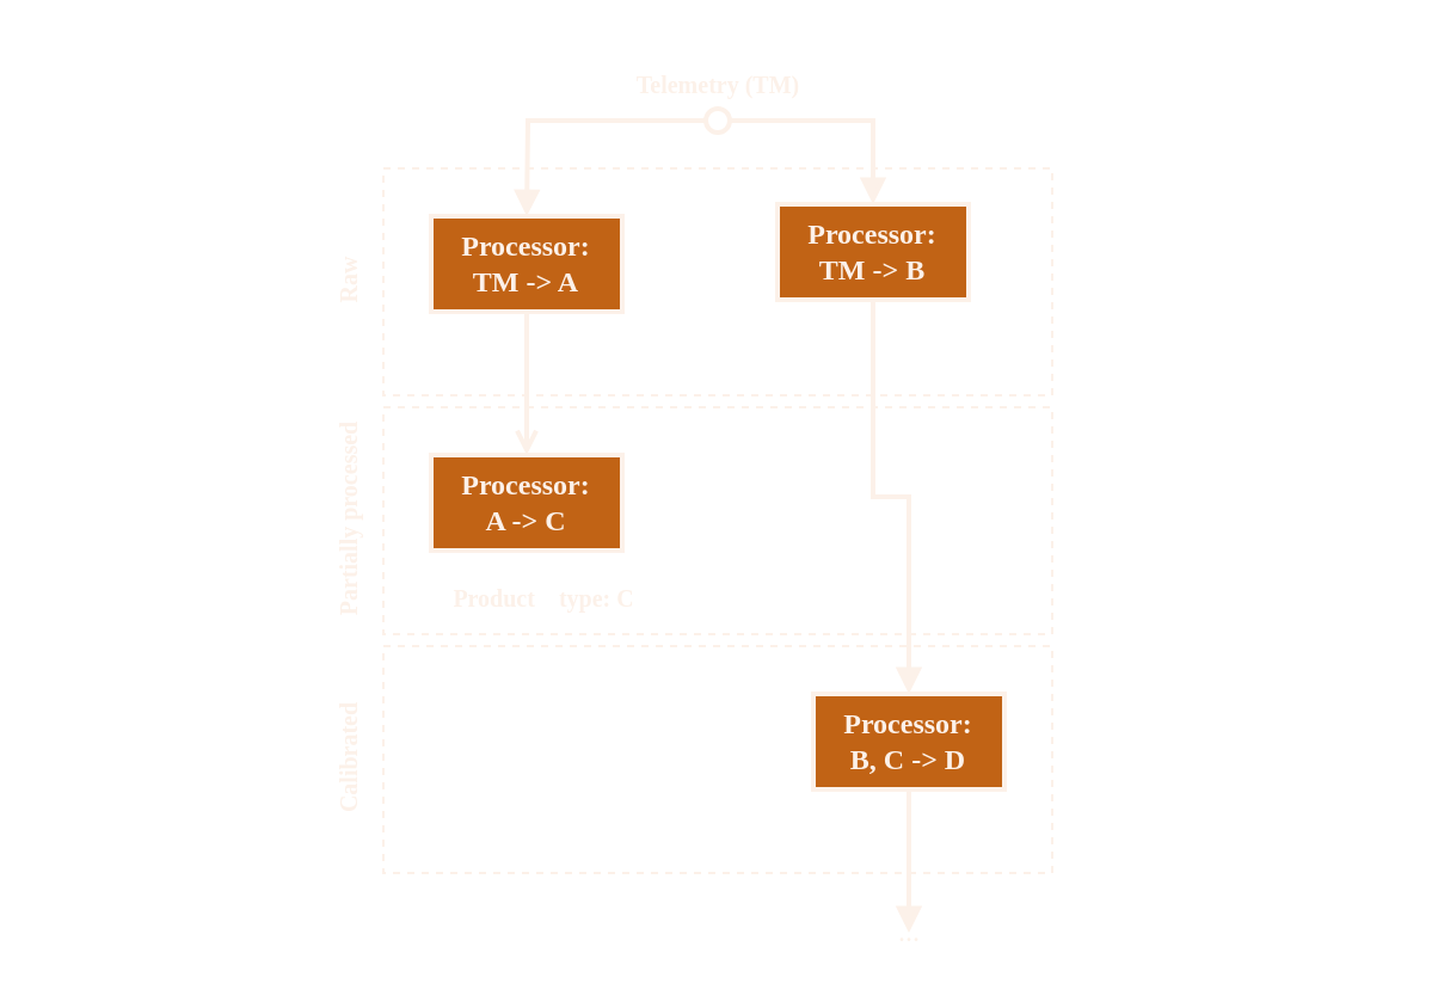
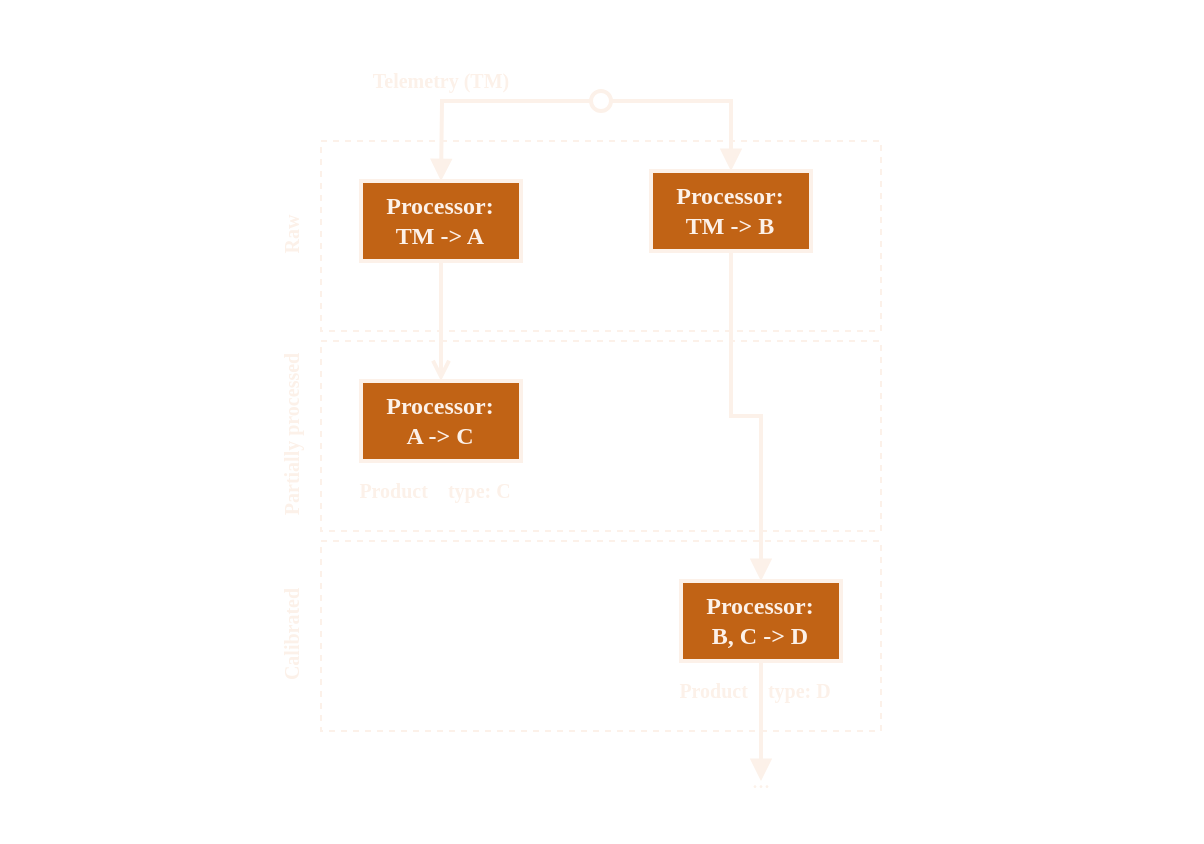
  <mxCell id="0" />
  <mxCell id="1" parent="0" />
  <mxCell id="2" value="" style="rounded=0;whiteSpace=wrap;html=1;labelBackgroundColor=none;strokeColor=#FCF1E9;strokeWidth=1;fontFamily=Fira Sans;fontSource=https%3A%2F%2Ffonts.googleapis.com%2Fcss%3Ffamily%3DFira%2BSans;fontSize=11;fontColor=#FCF1E9;align=center;fillColor=none;dashed=1;verticalAlign=bottom;" vertex="1" parent="1"><mxGeometry x="160" y="170" width="280" height="95" as="geometry" /></mxCell>
  <mxCell id="3" value="" style="rounded=0;whiteSpace=wrap;html=1;labelBackgroundColor=none;strokeColor=#FCF1E9;strokeWidth=1;fontFamily=Fira Sans;fontSource=https%3A%2F%2Ffonts.googleapis.com%2Fcss%3Ffamily%3DFira%2BSans;fontSize=11;fontColor=#FCF1E9;align=center;fillColor=none;dashed=1;verticalAlign=bottom;" vertex="1" parent="1"><mxGeometry x="160" y="270" width="280" height="95" as="geometry" /></mxCell>
  <mxCell id="4" value="" style="rounded=0;whiteSpace=wrap;html=1;labelBackgroundColor=none;strokeColor=#FCF1E9;strokeWidth=1;fontFamily=Fira Sans;fontSource=https%3A%2F%2Ffonts.googleapis.com%2Fcss%3Ffamily%3DFira%2BSans;fontSize=11;fontColor=#FCF1E9;align=center;fillColor=none;dashed=1;verticalAlign=bottom;" vertex="1" parent="1"><mxGeometry x="160" y="70" width="280" height="95" as="geometry" /></mxCell>
  <mxCell id="5" value="" style="edgeStyle=orthogonalEdgeStyle;rounded=0;orthogonalLoop=1;jettySize=auto;html=1;labelBackgroundColor=none;endArrow=open;endFill=1;strokeColor=#FCF1E9;strokeWidth=2;fontFamily=Fira Sans;fontSource=https%3A%2F%2Ffonts.googleapis.com%2Fcss%3Ffamily%3DFira%2BSans;fontSize=8;fontColor=#FCF1E9;align=right;" edge="1" parent="1" source="6" target="7"><mxGeometry relative="1" as="geometry" /></mxCell>
  <mxCell id="6" value="Processor:&lt;br&gt;TM -&amp;gt; A" style="rounded=0;whiteSpace=wrap;html=1;strokeColor=#FCF1E9;strokeWidth=2;fillColor=#C16315;fontFamily=Fira Sans;fontSource=https%3A%2F%2Ffonts.googleapis.com%2Fcss%3Ffamily%3DFira%2BSans;fontColor=#FCF1E9;fontStyle=1" vertex="1" parent="1"><mxGeometry x="180" y="90" width="80" height="40" as="geometry" /></mxCell>
  <mxCell id="7" value="Processor:&lt;br&gt;A -&amp;gt; C" style="rounded=0;whiteSpace=wrap;html=1;strokeColor=#FCF1E9;strokeWidth=2;fillColor=#C16315;fontFamily=Fira Sans;fontSource=https%3A%2F%2Ffonts.googleapis.com%2Fcss%3Ffamily%3DFira%2BSans;fontColor=#FCF1E9;fontStyle=1" vertex="1" parent="1"><mxGeometry x="180" y="190" width="80" height="40" as="geometry" /></mxCell>
  <mxCell id="8" value="" style="edgeStyle=orthogonalEdgeStyle;rounded=0;orthogonalLoop=1;jettySize=auto;html=1;labelBackgroundColor=none;endArrow=block;endFill=1;strokeColor=#FCF1E9;strokeWidth=2;fontFamily=Fira Sans;fontSource=https%3A%2F%2Ffonts.googleapis.com%2Fcss%3Ffamily%3DFira%2BSans;fontSize=8;fontColor=#FCF1E9;align=right;exitX=0;exitY=0.5;exitDx=0;exitDy=0;" edge="1" parent="1" source="10"><mxGeometry relative="1" as="geometry"><mxPoint x="220" y="90" as="targetPoint" /><mxPoint x="220" y="10" as="sourcePoint" /></mxGeometry></mxCell>
  <mxCell id="9" value="" style="edgeStyle=orthogonalEdgeStyle;rounded=0;orthogonalLoop=1;jettySize=auto;html=1;labelBackgroundColor=none;endArrow=block;endFill=1;strokeColor=#FCF1E9;strokeWidth=2;fontFamily=Fira Sans;fontSource=https%3A%2F%2Ffonts.googleapis.com%2Fcss%3Ffamily%3DFira%2BSans;fontSize=12;fontColor=#FCF1E9;align=right;entryX=0.5;entryY=0;entryDx=0;entryDy=0;" edge="1" parent="1" source="10" target="12"><mxGeometry relative="1" as="geometry"><mxPoint x="305" y="5" as="targetPoint" /></mxGeometry></mxCell>
  <mxCell id="10" value="" style="ellipse;whiteSpace=wrap;html=1;aspect=fixed;rounded=0;shadow=0;glass=0;labelBackgroundColor=none;sketch=0;strokeColor=#FCF1E9;strokeWidth=2;fillColor=none;fontFamily=Fira Sans;fontSource=https%3A%2F%2Ffonts.googleapis.com%2Fcss%3Ffamily%3DFira%2BSans;fontSize=12;fontColor=#FCF1E9;align=center;" vertex="1" parent="1"><mxGeometry x="295" y="45" width="10" height="10" as="geometry" /></mxCell>
  <mxCell id="11" value="" style="edgeStyle=orthogonalEdgeStyle;rounded=0;orthogonalLoop=1;jettySize=auto;html=1;labelBackgroundColor=none;endArrow=block;endFill=1;strokeColor=#FCF1E9;strokeWidth=2;fontFamily=Fira Sans;fontSource=https%3A%2F%2Ffonts.googleapis.com%2Fcss%3Ffamily%3DFira%2BSans;fontSize=8;fontColor=#FCF1E9;align=right;entryX=0.5;entryY=0;entryDx=0;entryDy=0;" edge="1" parent="1" source="12" target="14"><mxGeometry relative="1" as="geometry"><mxPoint x="380" y="210" as="targetPoint" /></mxGeometry></mxCell>
  <mxCell id="12" value="Processor:&lt;br&gt;TM -&amp;gt; B" style="rounded=0;whiteSpace=wrap;html=1;strokeColor=#FCF1E9;strokeWidth=2;fillColor=#C16315;fontFamily=Fira Sans;fontSource=https%3A%2F%2Ffonts.googleapis.com%2Fcss%3Ffamily%3DFira%2BSans;fontColor=#FCF1E9;fontStyle=1" vertex="1" parent="1"><mxGeometry x="325" y="85" width="80" height="40" as="geometry" /></mxCell>
  <mxCell id="13" value="..." style="edgeStyle=orthogonalEdgeStyle;rounded=0;orthogonalLoop=1;jettySize=auto;html=1;labelBackgroundColor=none;endArrow=block;endFill=1;strokeColor=#FCF1E9;strokeWidth=2;fontFamily=Fira Sans;fontSource=https%3A%2F%2Ffonts.googleapis.com%2Fcss%3Ffamily%3DFira%2BSans;fontSize=12;fontColor=#FCF1E9;align=center;" edge="1" parent="1" source="14"><mxGeometry x="1" relative="1" as="geometry"><mxPoint x="380" y="390" as="targetPoint" /><Array as="points"><mxPoint x="380" y="380" /></Array><mxPoint as="offset" /></mxGeometry></mxCell>
  <mxCell id="14" value="Processor:&lt;br&gt;B, C -&amp;gt; D" style="rounded=0;whiteSpace=wrap;html=1;strokeColor=#FCF1E9;strokeWidth=2;fillColor=#C16315;fontFamily=Fira Sans;fontSource=https%3A%2F%2Ffonts.googleapis.com%2Fcss%3Ffamily%3DFira%2BSans;fontColor=#FCF1E9;fontStyle=1" vertex="1" parent="1"><mxGeometry x="340" y="290" width="80" height="40" as="geometry" /></mxCell>
- <mxCell id="15" value="&lt;b&gt;&lt;font style=&quot;font-size: 10px&quot;&gt;Product&amp;nbsp; &amp;nbsp; type: C&lt;/font&gt;&lt;/b&gt;" style="text;html=1;align=center;verticalAlign=middle;resizable=0;points=[];autosize=1;fontSize=12;fontFamily=Fira Sans;fontColor=#FCF1E9;" vertex="1" parent="1"><mxGeometry x="182" y="240" width="90" height="20" as="geometry" /></mxCell>
- <mxCell id="16" value="&lt;b&gt;&lt;font style=&quot;font-size: 10px&quot;&gt;Telemetry (TM)&lt;/font&gt;&lt;/b&gt;" style="text;html=1;align=center;verticalAlign=middle;resizable=0;points=[];autosize=1;fontSize=12;fontFamily=Fira Sans;fontColor=#FCF1E9;" vertex="1" parent="1"><mxGeometry x="260" y="25" width="80" height="20" as="geometry" /></mxCell>
+ <mxCell id="15" value="&lt;b&gt;&lt;font style=&quot;font-size: 10px&quot;&gt;Product&amp;nbsp; &amp;nbsp; type: C&lt;/font&gt;&lt;/b&gt;" style="text;html=1;align=center;verticalAlign=middle;resizable=0;points=[];autosize=1;fontSize=12;fontFamily=Fira Sans;fontColor=#FCF1E9;" vertex="1" parent="1"><mxGeometry x="172" y="235" width="90" height="20" as="geometry" /></mxCell>
+ <mxCell id="16" value="&lt;b&gt;&lt;font style=&quot;font-size: 10px&quot;&gt;Telemetry (TM)&lt;/font&gt;&lt;/b&gt;" style="text;html=1;align=center;verticalAlign=middle;resizable=0;points=[];autosize=1;fontSize=12;fontFamily=Fira Sans;fontColor=#FCF1E9;" vertex="1" parent="1"><mxGeometry x="180" y="30" width="80" height="20" as="geometry" /></mxCell>
+ <mxCell id="17" value="&lt;b style=&quot;font-size: 10px;&quot;&gt;&lt;font style=&quot;font-size: 10px;&quot;&gt;Product&amp;nbsp; &amp;nbsp; type: D&lt;/font&gt;&lt;/b&gt;" style="text;html=1;align=center;verticalAlign=middle;resizable=0;points=[];autosize=1;fontSize=10;fontFamily=Fira Sans;fontColor=#FCF1E9;" vertex="1" parent="1"><mxGeometry x="332" y="335" width="90" height="20" as="geometry" /></mxCell>
  <mxCell id="18" value="&lt;b style=&quot;font-size: 10px&quot;&gt;&lt;font style=&quot;font-size: 10px&quot;&gt;Calibrated&lt;br&gt;&lt;/font&gt;&lt;/b&gt;" style="text;html=1;align=center;verticalAlign=middle;resizable=0;points=[];autosize=1;fontSize=10;fontFamily=Fira Sans;fontColor=#FCF1E9;direction=east;rotation=270;" vertex="1" parent="1"><mxGeometry x="115" y="307.5" width="60" height="20" as="geometry" /></mxCell>
  <mxCell id="19" value="&lt;b style=&quot;font-size: 10px&quot;&gt;&lt;font style=&quot;font-size: 10px&quot;&gt;Partially processed&lt;br&gt;&lt;/font&gt;&lt;/b&gt;" style="text;html=1;align=center;verticalAlign=middle;resizable=0;points=[];autosize=1;fontSize=10;fontFamily=Fira Sans;fontColor=#FCF1E9;direction=east;rotation=270;" vertex="1" parent="1"><mxGeometry x="95" y="207.5" width="100" height="20" as="geometry" /></mxCell>
  <mxCell id="20" value="&lt;b style=&quot;font-size: 10px&quot;&gt;&lt;font style=&quot;font-size: 10px&quot;&gt;Raw&lt;br&gt;&lt;/font&gt;&lt;/b&gt;" style="text;html=1;align=center;verticalAlign=middle;resizable=0;points=[];autosize=1;fontSize=10;fontFamily=Fira Sans;fontColor=#FCF1E9;direction=east;rotation=270;" vertex="1" parent="1"><mxGeometry x="130" y="107.5" width="30" height="20" as="geometry" /></mxCell>
  <mxCell id="21" value="" style="rounded=0;whiteSpace=wrap;html=1;shadow=0;glass=0;labelBackgroundColor=none;sketch=0;strokeWidth=2;fillColor=none;fontFamily=Fira Sans;fontSource=https%3A%2F%2Ffonts.googleapis.com%2Fcss%3Ffamily%3DFira%2BSans;fontSize=10;fontColor=#FCF1E9;align=center;strokeColor=none;" vertex="1" parent="1"><mxGeometry x="20" y="20" width="560" height="380" as="geometry" /></mxCell>
